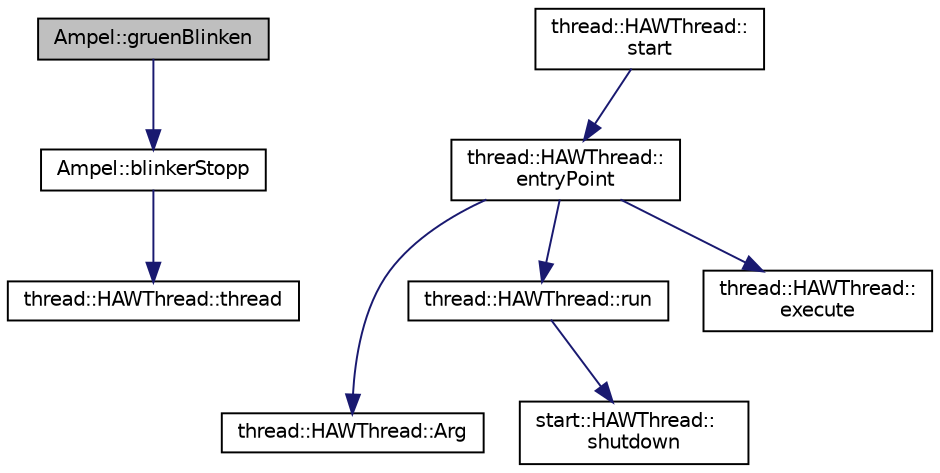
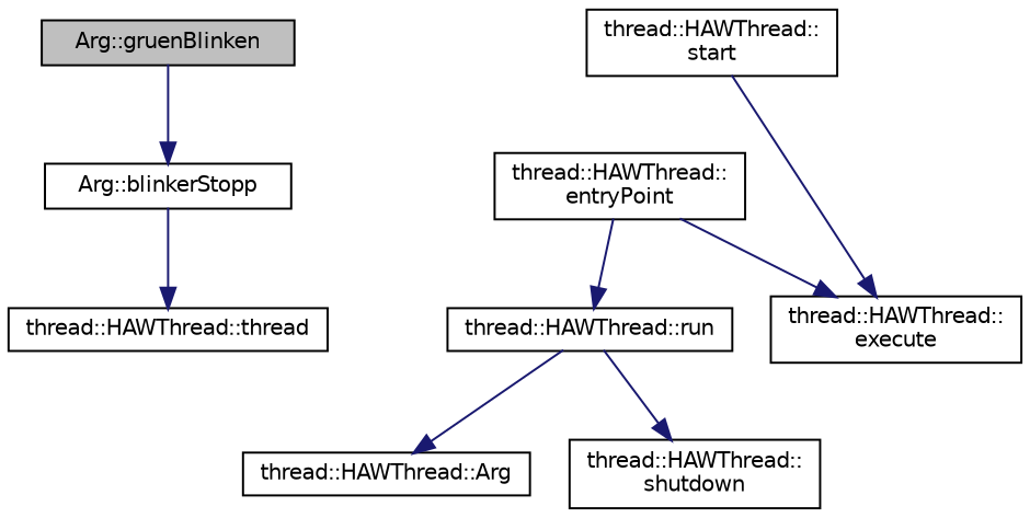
  digraph {
    rankdir=TB
    node [color=black fillcolor=white fontname=Helvetica fontsize=10 shape=record style=filled]
    edge [color=midnightblue fontname=Helvetica fontsize=10 labelfontname=Helvetica labelfontsize=10 style=solid]
-   n1 [fillcolor=grey75 fontcolor=black height=0.2 label="Ampel::gruenBlinken" width=0.4]
-   n2 [height=0.2 label="Ampel::blinkerStopp" width=0.4]
+   n1 [fillcolor=grey75 fontcolor=black height=0.2 label="Arg::gruenBlinken" width=0.4]
+   n2 [height=0.2 label="Arg::blinkerStopp" width=0.4]
    n3 [height=0.2 label="thread::HAWThread::thread" width=0.4]
    n4 [height=0.2 label="thread::HAWThread::\lstart" width=0.4]
    n5 [height=0.2 label="thread::HAWThread::\lentryPoint" width=0.4]
    n6 [height=0.2 label="thread::HAWThread::Arg" width=0.4]
    n7 [height=0.2 label="thread::HAWThread::run" width=0.4]
    n8 [height=0.2 label="thread::HAWThread::\lexecute" width=0.4]
-   n9 [height=0.2 label="start::HAWThread::\lshutdown" width=0.4]
+   n9 [height=0.2 label="thread::HAWThread::\lshutdown" width=0.4]
    n1 -> n2
    n2 -> n3
-   n4 -> n5
-   n5 -> n6
+   n4 -> n8
+   n7 -> n6
    n5 -> n7
    n5 -> n8
    n7 -> n9
  }
